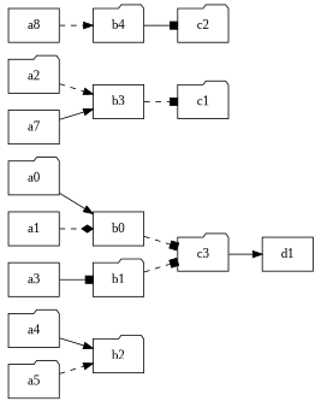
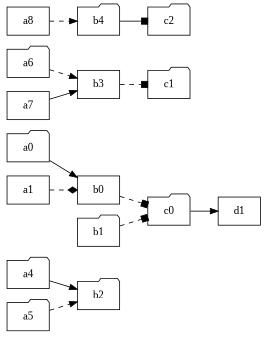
  digraph {
    fontname="Liberation Serif"
    rankdir=LR
    node [fontname="Liberation Serif" shape=folder]
    edge [fontname="Liberation Serif" style=dashed arrowhead=normal]
    a0
    a1 [shape=box]
-   a3 [shape=box]
    a4
    a5
    b0 [shape=box]
    b1
    b2
-   c0 [label=c3]
+   c0
    d1 [shape=box]
    b3 [shape=box]
-   a6 [label=a2]
+   a6
    c1
    a7 [shape=box]
    a8 [shape=box]
    b4
    c2
    subgraph sub_1 {
      rank=same
      a0
      a1
-     a3
      a4
      a5
    }
    a0 -> a1 [style=invis arrowhead=""]
    a0 -> b0 [style=solid]
    a1 -> b0 [arrowhead=diamond]
-   a3 -> a4 [style=invis arrowhead=""]
-   a3 -> b1 [arrowhead=box style=solid]
    a4 -> a5 [style=invis arrowhead=""]
    a4 -> b2 [style=solid]
    a5 -> b2
    b0 -> c0 [arrowhead=box]
    b1 -> c0 [arrowhead=box]
    c0 -> d1 [style=solid]
    b3 -> c1 [arrowhead=box]
    a6 -> b3
    a7 -> b3 [style=solid]
    a8 -> b4
    b4 -> c2 [arrowhead=box style=solid]
  }
